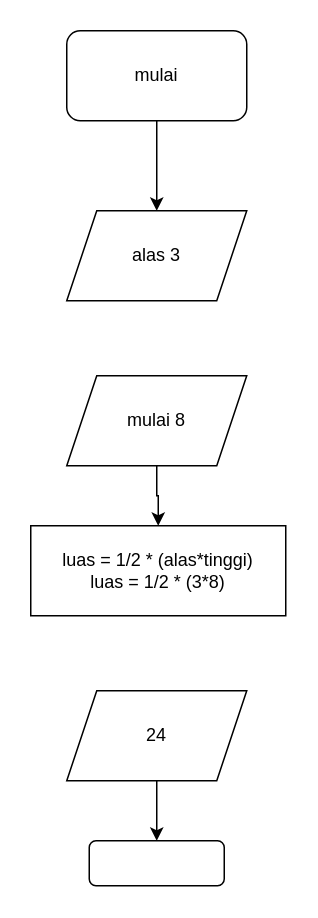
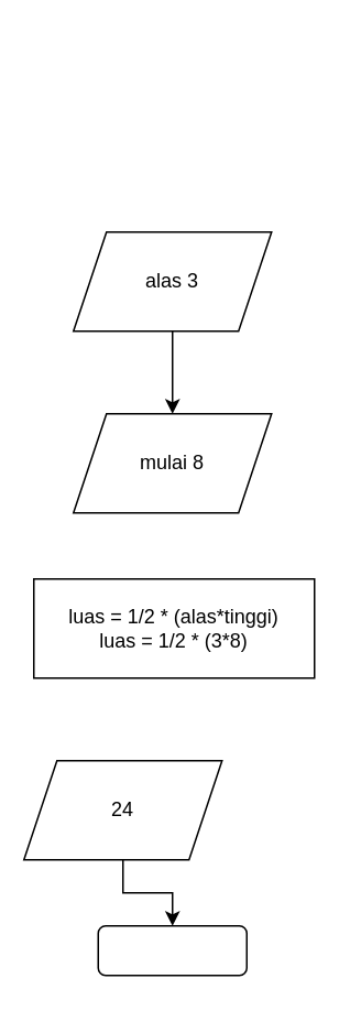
  <mxCell id="0" />
  <mxCell id="1" parent="0" />
- <mxCell id="2" style="edgeStyle=orthogonalEdgeStyle;rounded=0;orthogonalLoop=1;jettySize=auto;html=1;entryX=0.5;entryY=0;entryDx=0;entryDy=0;" edge="1" parent="1" source="3" target="5"><mxGeometry relative="1" as="geometry" /></mxCell>
- <mxCell id="3" value="mulai" style="rounded=1;whiteSpace=wrap;html=1;" vertex="1" parent="1"><mxGeometry x="44" y="20" width="120" height="60" as="geometry" /></mxCell>
+ <mxCell id="4" style="edgeStyle=orthogonalEdgeStyle;rounded=0;orthogonalLoop=1;jettySize=auto;html=1;" edge="1" parent="1" source="5" target="7"><mxGeometry relative="1" as="geometry"><mxPoint x="104" y="260" as="targetPoint" /></mxGeometry></mxCell>
  <mxCell id="5" value="alas 3" style="shape=parallelogram;perimeter=parallelogramPerimeter;whiteSpace=wrap;html=1;fixedSize=1;" vertex="1" parent="1"><mxGeometry x="44" y="140" width="120" height="60" as="geometry" /></mxCell>
- <mxCell id="6" style="edgeStyle=orthogonalEdgeStyle;rounded=0;orthogonalLoop=1;jettySize=auto;html=1;" edge="1" parent="1" source="7" target="8"><mxGeometry relative="1" as="geometry"><mxPoint x="104" y="350" as="targetPoint" /></mxGeometry></mxCell>
  <mxCell id="7" value="mulai 8" style="shape=parallelogram;perimeter=parallelogramPerimeter;whiteSpace=wrap;html=1;fixedSize=1;" vertex="1" parent="1"><mxGeometry x="44" y="250" width="120" height="60" as="geometry" /></mxCell>
  <mxCell id="8" value="&lt;div&gt;luas = 1/2 * (alas*tinggi)&lt;/div&gt;&lt;div&gt;luas = 1/2 * (3*8)&lt;/div&gt;" style="rounded=0;whiteSpace=wrap;html=1;" vertex="1" parent="1"><mxGeometry x="20" y="350" width="170" height="60" as="geometry" /></mxCell>
  <mxCell id="9" style="edgeStyle=orthogonalEdgeStyle;rounded=0;orthogonalLoop=1;jettySize=auto;html=1;" edge="1" parent="1" source="10" target="11"><mxGeometry relative="1" as="geometry"><mxPoint x="104" y="560" as="targetPoint" /></mxGeometry></mxCell>
- <mxCell id="10" value="24" style="shape=parallelogram;perimeter=parallelogramPerimeter;whiteSpace=wrap;html=1;fixedSize=1;" vertex="1" parent="1"><mxGeometry x="44" y="460" width="120" height="60" as="geometry" /></mxCell>
+ <mxCell id="10" value="24" style="shape=parallelogram;perimeter=parallelogramPerimeter;whiteSpace=wrap;html=1;fixedSize=1;" vertex="1" parent="1"><mxGeometry x="14" y="460" width="120" height="60" as="geometry" /></mxCell>
  <mxCell id="11" value="" style="rounded=1;whiteSpace=wrap;html=1;" vertex="1" parent="1"><mxGeometry x="59" y="560" width="90" height="30" as="geometry" /></mxCell>
